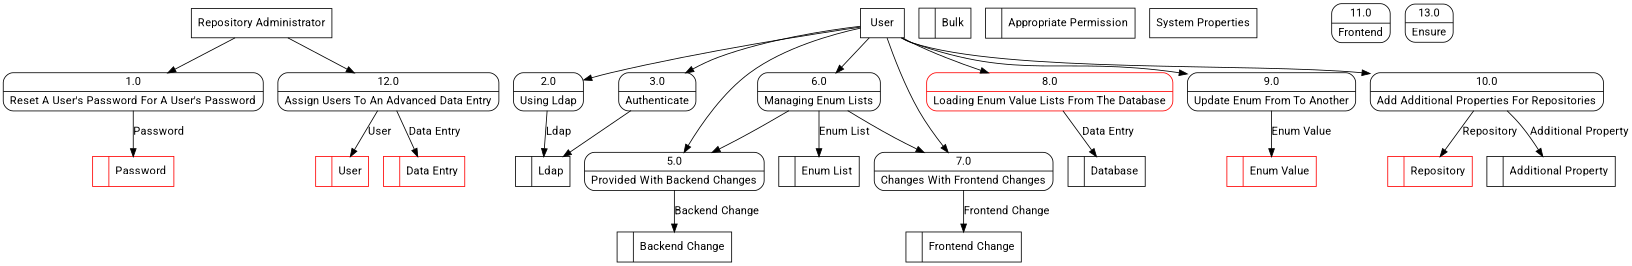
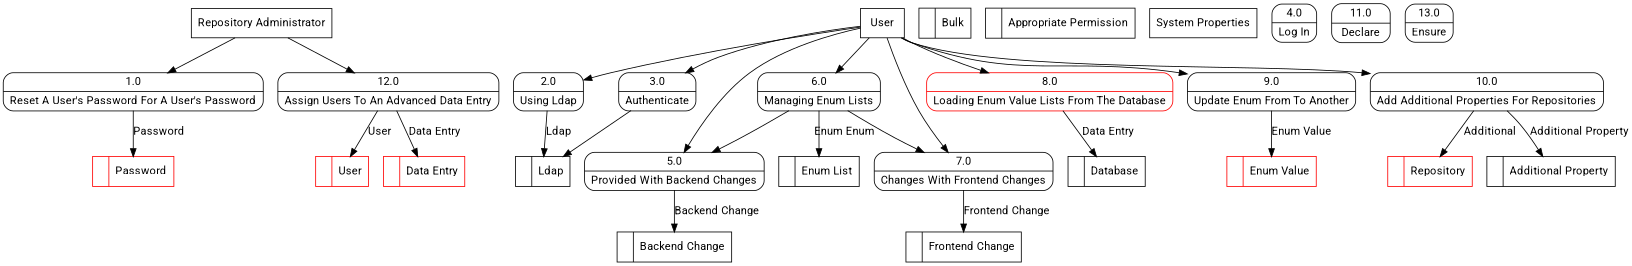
  digraph {
    fontname=Roboto
    node [fontname=Roboto shape=record]
    edge [fontname=Roboto]
    n1 [color=red label="<f0>  |<f1> Password "]
    n2 [color=red label="<f0>  |<f1> User "]
    n3 [label="<f0>  |<f1> Ldap "]
    n4 [label="<f0>  |<f1> Database "]
    n5 [color=red label="<f0>  |<f1> Enum Value "]
    n6 [label="<f0>  |<f1> Bulk "]
    n7 [color=red label="<f0>  |<f1> Repository "]
    n8 [label="<f0>  |<f1> Additional Property "]
    n9 [label="<f0>  |<f1> Appropriate Permission "]
    n10 [label="<f0>  |<f1> Backend Change "]
    n11 [label="<f0>  |<f1> Enum List "]
    n12 [label="<f0>  |<f1> Frontend Change "]
    n13 [color=red label="<f0>  |<f1> Data Entry "]
    n14 [label="Repository Administrator" shape=box]
    n15 [label="{<f0> 1.0|<f1> Reset A User's Password For A User's Password }" shape=Mrecord]
    n16 [label="{<f0> 12.0|<f1> Assign Users To An Advanced Data Entry }" shape=Mrecord]
    n17 [label=User shape=box]
    n18 [label="{<f0> 2.0|<f1> Using Ldap }" shape=Mrecord]
    n19 [label="{<f0> 3.0|<f1> Authenticate }" shape=Mrecord]
    n20 [label="{<f0> 5.0|<f1> Provided With Backend Changes }" shape=Mrecord]
    n21 [label="{<f0> 6.0|<f1> Managing Enum Lists }" shape=Mrecord]
    n22 [label="{<f0> 7.0|<f1> Changes With Frontend Changes }" shape=Mrecord]
    n23 [color=red label="{<f0> 8.0|<f1> Loading Enum Value Lists From The Database }" shape=Mrecord]
    n24 [label="{<f0> 9.0|<f1> Update Enum From To Another }" shape=Mrecord]
    n25 [label="{<f0> 10.0|<f1> Add Additional Properties For Repositories }" shape=Mrecord]
    n26 [label="System Properties" shape=box]
-   n28 [label="{<f0> 11.0|<f1> Frontend }" shape=Mrecord]
+   n27 [label="{<f0> 4.0|<f1> Log In }" shape=Mrecord]
+   n28 [label="{<f0> 11.0|<f1> Declare }" shape=Mrecord]
    n29 [label="{<f0> 13.0|<f1> Ensure }" shape=Mrecord]
    n14 -> n15
    n14 -> n16
    n15 -> n1 [label=Password]
    n16 -> n2 [label=User]
    n16 -> n13 [label="Data Entry"]
    n17 -> n18
    n17 -> n19
    n17 -> n20
    n17 -> n21
    n17 -> n22
    n17 -> n23
    n17 -> n24
    n17 -> n25
    n18 -> n3 [label=Ldap]
    n19 -> n3
    n20 -> n10 [label="Backend Change"]
-   n21 -> n11 [label="Enum List"]
+   n21 -> n11 [label="Enum Enum"]
    n21 -> n20
    n21 -> n22
    n22 -> n12 [label="Frontend Change"]
    n23 -> n4 [label="Data Entry"]
    n24 -> n5 [label="Enum Value"]
-   n25 -> n7 [label=Repository]
+   n25 -> n7 [label=Additional]
    n25 -> n8 [label="Additional Property"]
  }
